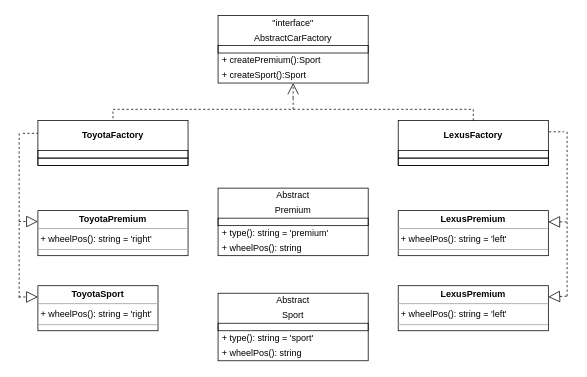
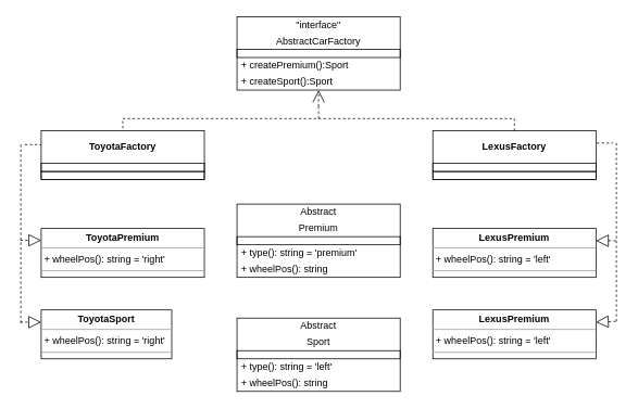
  <mxCell id="0" />
  <mxCell id="1" parent="0" />
  <mxCell id="2" value="" style="rounded=0;whiteSpace=wrap;html=1;" vertex="1" parent="1"><mxGeometry x="290" y="20" width="200" height="90" as="geometry" /></mxCell>
  <mxCell id="3" value="&quot;interface&quot;" style="text;html=1;strokeColor=none;fillColor=none;align=center;verticalAlign=middle;whiteSpace=wrap;rounded=0;" vertex="1" parent="1"><mxGeometry x="290" y="20" width="200" height="20" as="geometry" /></mxCell>
  <mxCell id="4" value="AbstractCarFactory" style="text;html=1;strokeColor=none;fillColor=none;align=center;verticalAlign=middle;whiteSpace=wrap;rounded=0;" vertex="1" parent="1"><mxGeometry x="290" y="40" width="200" height="20" as="geometry" /></mxCell>
  <mxCell id="5" value="&amp;nbsp;+ createPremium():Sport" style="text;html=1;strokeColor=none;fillColor=none;align=left;verticalAlign=middle;whiteSpace=wrap;rounded=0;" vertex="1" parent="1"><mxGeometry x="290" y="70" width="200" height="20" as="geometry" /></mxCell>
  <mxCell id="6" value="" style="text;html=1;fillColor=none;align=center;verticalAlign=middle;whiteSpace=wrap;rounded=0;strokeColor=#000000;" vertex="1" parent="1"><mxGeometry x="290" y="60" width="200" height="10" as="geometry" /></mxCell>
  <mxCell id="7" value="&amp;nbsp;+ createSport():Sport" style="text;html=1;strokeColor=none;fillColor=none;align=left;verticalAlign=middle;whiteSpace=wrap;rounded=0;" vertex="1" parent="1"><mxGeometry x="290" y="90" width="200" height="20" as="geometry" /></mxCell>
  <mxCell id="8" value="" style="rounded=0;whiteSpace=wrap;html=1;strokeColor=#000000;" vertex="1" parent="1"><mxGeometry x="50" y="160" width="200" height="60" as="geometry" /></mxCell>
  <mxCell id="9" value="&lt;b&gt;ToyotaFactory&lt;/b&gt;" style="text;html=1;strokeColor=none;fillColor=none;align=center;verticalAlign=middle;whiteSpace=wrap;rounded=0;" vertex="1" parent="1"><mxGeometry x="90" y="170" width="120" height="20" as="geometry" /></mxCell>
  <mxCell id="10" value="" style="text;html=1;fillColor=none;align=center;verticalAlign=middle;whiteSpace=wrap;rounded=0;strokeColor=#000000;" vertex="1" parent="1"><mxGeometry x="50" y="200" width="200" height="10" as="geometry" /></mxCell>
  <mxCell id="11" value="" style="text;html=1;fillColor=none;align=center;verticalAlign=middle;whiteSpace=wrap;rounded=0;strokeColor=#000000;" vertex="1" parent="1"><mxGeometry x="50" y="210" width="200" height="10" as="geometry" /></mxCell>
  <mxCell id="12" value="" style="rounded=0;whiteSpace=wrap;html=1;strokeColor=#000000;" vertex="1" parent="1"><mxGeometry x="530" y="160" width="200" height="60" as="geometry" /></mxCell>
  <mxCell id="13" value="&lt;b&gt;LexusFactory&lt;/b&gt;" style="text;html=1;strokeColor=none;fillColor=none;align=center;verticalAlign=middle;whiteSpace=wrap;rounded=0;" vertex="1" parent="1"><mxGeometry x="570" y="170" width="120" height="20" as="geometry" /></mxCell>
  <mxCell id="14" value="" style="text;html=1;fillColor=none;align=center;verticalAlign=middle;whiteSpace=wrap;rounded=0;strokeColor=#000000;" vertex="1" parent="1"><mxGeometry x="530" y="200" width="200" height="10" as="geometry" /></mxCell>
  <mxCell id="15" value="" style="text;html=1;fillColor=none;align=center;verticalAlign=middle;whiteSpace=wrap;rounded=0;strokeColor=#000000;" vertex="1" parent="1"><mxGeometry x="530" y="210" width="200" height="10" as="geometry" /></mxCell>
  <mxCell id="16" value="&lt;p style=&quot;margin: 0px ; margin-top: 4px ; text-align: center&quot;&gt;&lt;b&gt;ToyotaPremium&lt;/b&gt;&lt;/p&gt;&lt;hr size=&quot;1&quot;&gt;&lt;p style=&quot;margin: 0px ; margin-left: 4px&quot;&gt;+ wheelPos(): string = 'right'&lt;/p&gt;&lt;hr size=&quot;1&quot;&gt;&lt;p style=&quot;margin: 0px ; margin-left: 4px&quot;&gt;&lt;br&gt;&lt;/p&gt;" style="verticalAlign=top;align=left;overflow=fill;fontSize=12;fontFamily=Helvetica;html=1;strokeColor=#000000;" vertex="1" parent="1"><mxGeometry x="50" y="280" width="200" height="60" as="geometry" /></mxCell>
  <mxCell id="17" value="&lt;p style=&quot;margin: 0px ; margin-top: 4px ; text-align: center&quot;&gt;&lt;b&gt;ToyotaSport&lt;/b&gt;&lt;/p&gt;&lt;hr size=&quot;1&quot;&gt;&lt;p style=&quot;margin: 0px ; margin-left: 4px&quot;&gt;+ wheelPos(): string = 'right'&lt;/p&gt;&lt;hr size=&quot;1&quot;&gt;&lt;p style=&quot;margin: 0px ; margin-left: 4px&quot;&gt;&lt;br&gt;&lt;/p&gt;" style="verticalAlign=top;align=left;overflow=fill;fontSize=12;fontFamily=Helvetica;html=1;strokeColor=#000000;" vertex="1" parent="1"><mxGeometry x="50" y="380" width="160" height="60" as="geometry" /></mxCell>
  <mxCell id="18" value="&lt;p style=&quot;margin: 0px ; margin-top: 4px ; text-align: center&quot;&gt;&lt;b&gt;LexusPremium&lt;/b&gt;&lt;/p&gt;&lt;hr size=&quot;1&quot;&gt;&lt;p style=&quot;margin: 0px ; margin-left: 4px&quot;&gt;+ wheelPos(): string = 'left'&lt;/p&gt;&lt;hr size=&quot;1&quot;&gt;&lt;p style=&quot;margin: 0px ; margin-left: 4px&quot;&gt;&lt;br&gt;&lt;/p&gt;" style="verticalAlign=top;align=left;overflow=fill;fontSize=12;fontFamily=Helvetica;html=1;strokeColor=#000000;" vertex="1" parent="1"><mxGeometry x="530" y="280" width="200" height="60" as="geometry" /></mxCell>
  <mxCell id="19" value="&lt;p style=&quot;margin: 0px ; margin-top: 4px ; text-align: center&quot;&gt;&lt;b&gt;LexusPremium&lt;/b&gt;&lt;/p&gt;&lt;hr size=&quot;1&quot;&gt;&lt;p style=&quot;margin: 0px ; margin-left: 4px&quot;&gt;+ wheelPos(): string = 'left'&lt;/p&gt;&lt;hr size=&quot;1&quot;&gt;&lt;p style=&quot;margin: 0px ; margin-left: 4px&quot;&gt;&lt;br&gt;&lt;/p&gt;" style="verticalAlign=top;align=left;overflow=fill;fontSize=12;fontFamily=Helvetica;html=1;strokeColor=#000000;" vertex="1" parent="1"><mxGeometry x="530" y="380" width="200" height="60" as="geometry" /></mxCell>
  <mxCell id="20" value="" style="rounded=0;whiteSpace=wrap;html=1;" vertex="1" parent="1"><mxGeometry x="290" y="250" width="200" height="90" as="geometry" /></mxCell>
  <mxCell id="21" value="Abstract" style="text;html=1;strokeColor=none;fillColor=none;align=center;verticalAlign=middle;whiteSpace=wrap;rounded=0;" vertex="1" parent="1"><mxGeometry x="290" y="250" width="200" height="20" as="geometry" /></mxCell>
  <mxCell id="22" value="Premium" style="text;html=1;strokeColor=none;fillColor=none;align=center;verticalAlign=middle;whiteSpace=wrap;rounded=0;" vertex="1" parent="1"><mxGeometry x="290" y="270" width="200" height="20" as="geometry" /></mxCell>
  <mxCell id="23" value="&amp;nbsp;+ type(): string = 'premium'" style="text;html=1;strokeColor=none;fillColor=none;align=left;verticalAlign=middle;whiteSpace=wrap;rounded=0;" vertex="1" parent="1"><mxGeometry x="290" y="300" width="200" height="20" as="geometry" /></mxCell>
  <mxCell id="24" value="" style="text;html=1;fillColor=none;align=center;verticalAlign=middle;whiteSpace=wrap;rounded=0;strokeColor=#000000;" vertex="1" parent="1"><mxGeometry x="290" y="290" width="200" height="10" as="geometry" /></mxCell>
  <mxCell id="25" value="&amp;nbsp;+ wheelPos(): string" style="text;html=1;strokeColor=none;fillColor=none;align=left;verticalAlign=middle;whiteSpace=wrap;rounded=0;" vertex="1" parent="1"><mxGeometry x="290" y="320" width="200" height="20" as="geometry" /></mxCell>
  <mxCell id="26" value="" style="rounded=0;whiteSpace=wrap;html=1;" vertex="1" parent="1"><mxGeometry x="290" y="390" width="200" height="90" as="geometry" /></mxCell>
  <mxCell id="27" value="Abstract" style="text;html=1;strokeColor=none;fillColor=none;align=center;verticalAlign=middle;whiteSpace=wrap;rounded=0;" vertex="1" parent="1"><mxGeometry x="290" y="390" width="200" height="20" as="geometry" /></mxCell>
  <mxCell id="28" value="Sport" style="text;html=1;strokeColor=none;fillColor=none;align=center;verticalAlign=middle;whiteSpace=wrap;rounded=0;" vertex="1" parent="1"><mxGeometry x="290" y="410" width="200" height="20" as="geometry" /></mxCell>
- <mxCell id="29" value="&amp;nbsp;+ type(): string = 'sport'" style="text;html=1;strokeColor=none;fillColor=none;align=left;verticalAlign=middle;whiteSpace=wrap;rounded=0;" vertex="1" parent="1"><mxGeometry x="290" y="440" width="200" height="20" as="geometry" /></mxCell>
+ <mxCell id="29" value="&amp;nbsp;+ type(): string = 'left'" style="text;html=1;strokeColor=none;fillColor=none;align=left;verticalAlign=middle;whiteSpace=wrap;rounded=0;" vertex="1" parent="1"><mxGeometry x="290" y="440" width="200" height="20" as="geometry" /></mxCell>
  <mxCell id="30" value="" style="text;html=1;fillColor=none;align=center;verticalAlign=middle;whiteSpace=wrap;rounded=0;strokeColor=#000000;" vertex="1" parent="1"><mxGeometry x="290" y="430" width="200" height="10" as="geometry" /></mxCell>
  <mxCell id="31" value="&amp;nbsp;+ wheelPos(): string" style="text;html=1;strokeColor=none;fillColor=none;align=left;verticalAlign=middle;whiteSpace=wrap;rounded=0;" vertex="1" parent="1"><mxGeometry x="290" y="460" width="200" height="20" as="geometry" /></mxCell>
  <mxCell id="32" value="" style="strokeWidth=1;html=1;shape=mxgraph.flowchart.annotation_2;align=left;labelPosition=right;pointerEvents=1;direction=south;dashed=1;" vertex="1" parent="1"><mxGeometry x="150" y="130" width="480" height="30" as="geometry" /></mxCell>
  <mxCell id="33" value="" style="endArrow=open;html=1;strokeColor=#000000;entryX=0.5;entryY=1;entryDx=0;entryDy=0;endFill=0;strokeWidth=1;dashed=1;endSize=13;" edge="1" parent="1" target="7"><mxGeometry width="50" height="50" relative="1" as="geometry"><mxPoint x="390" y="130" as="sourcePoint" /><mxPoint x="389.5" y="130" as="targetPoint" /></mxGeometry></mxCell>
  <mxCell id="34" value="" style="line;strokeWidth=1;direction=south;html=1;perimeter=backbonePerimeter;points=[];outlineConnect=0;dashed=1;" vertex="1" parent="1"><mxGeometry x="20" y="177" width="10" height="219" as="geometry" /></mxCell>
  <mxCell id="35" value="" style="line;strokeWidth=1;html=1;dashed=1;" vertex="1" parent="1"><mxGeometry x="30" y="172" width="20" height="10" as="geometry" /></mxCell>
  <mxCell id="36" value="" style="endArrow=block;html=1;dashed=1;endSize=13;strokeColor=#000000;strokeWidth=1;endFill=0;" edge="1" parent="1" source="34"><mxGeometry width="50" height="50" relative="1" as="geometry"><mxPoint x="30" y="295" as="sourcePoint" /><mxPoint x="50" y="294.5" as="targetPoint" /></mxGeometry></mxCell>
  <mxCell id="37" value="" style="endArrow=block;html=1;dashed=1;endSize=13;strokeColor=#000000;strokeWidth=1;endFill=0;entryX=0;entryY=0.25;entryDx=0;entryDy=0;" edge="1" parent="1" source="34" target="17"><mxGeometry width="50" height="50" relative="1" as="geometry"><mxPoint x="30" y="400" as="sourcePoint" /><mxPoint x="30" y="400" as="targetPoint" /></mxGeometry></mxCell>
  <mxCell id="38" value="" style="line;strokeWidth=1;direction=south;html=1;perimeter=backbonePerimeter;points=[];outlineConnect=0;dashed=1;" vertex="1" parent="1"><mxGeometry x="750" y="175" width="10" height="219" as="geometry" /></mxCell>
  <mxCell id="39" value="" style="endArrow=block;html=1;dashed=1;endSize=13;strokeColor=#000000;strokeWidth=1;endFill=0;entryX=1;entryY=0.25;entryDx=0;entryDy=0;" edge="1" parent="1" source="38" target="18"><mxGeometry width="50" height="50" relative="1" as="geometry"><mxPoint x="34.5" y="304.5" as="sourcePoint" /><mxPoint x="60" y="304.5" as="targetPoint" /></mxGeometry></mxCell>
  <mxCell id="40" value="" style="endArrow=block;html=1;dashed=1;endSize=13;strokeColor=#000000;strokeWidth=1;endFill=0;entryX=1;entryY=0.25;entryDx=0;entryDy=0;" edge="1" parent="1" source="38" target="19"><mxGeometry width="50" height="50" relative="1" as="geometry"><mxPoint x="760" y="389" as="sourcePoint" /><mxPoint x="740" y="390" as="targetPoint" /></mxGeometry></mxCell>
  <mxCell id="41" value="" style="line;strokeWidth=1;html=1;dashed=1;" vertex="1" parent="1"><mxGeometry x="731" y="170" width="20" height="10" as="geometry" /></mxCell>
